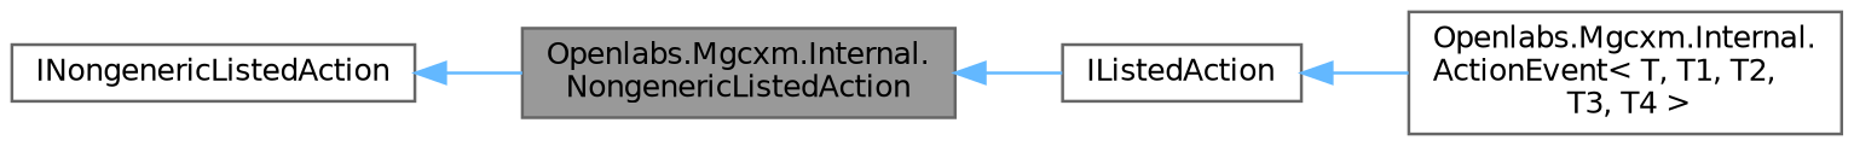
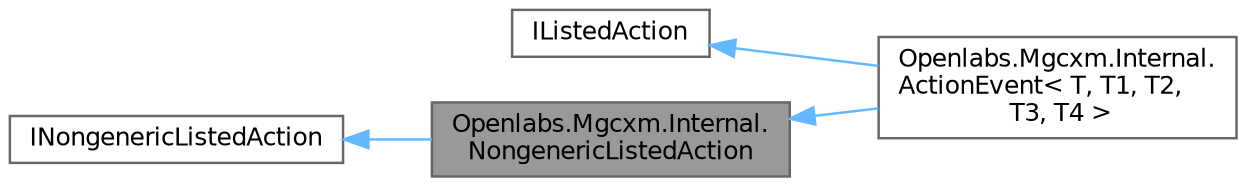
  digraph {
    rankdir=LR
    node [color=gray40 fillcolor=white fontname=Helvetica fontsize=10 shape=box style=filled]
    edge [color=steelblue1 dir=back fontname=Helvetica fontsize=10 labelfontname=Helvetica labelfontsize=10 style=solid]
    n1 [fillcolor=grey60 fontcolor=black height=0.2 label="Openlabs.Mgcxm.Internal.\lNongenericListedAction" width=0.4]
    n2 [height=0.2 label="Openlabs.Mgcxm.Internal.\lActionEvent\< T, T1, T2,\l T3, T4 \>" width=0.4]
    n3 [height=0.2 label=INongenericListedAction width=0.4]
    n4 [height=0.2 label=IListedAction width=0.4]
-   n1 -> n4
+   n1 -> n2
    n3 -> n1
    n4 -> n2
  }
